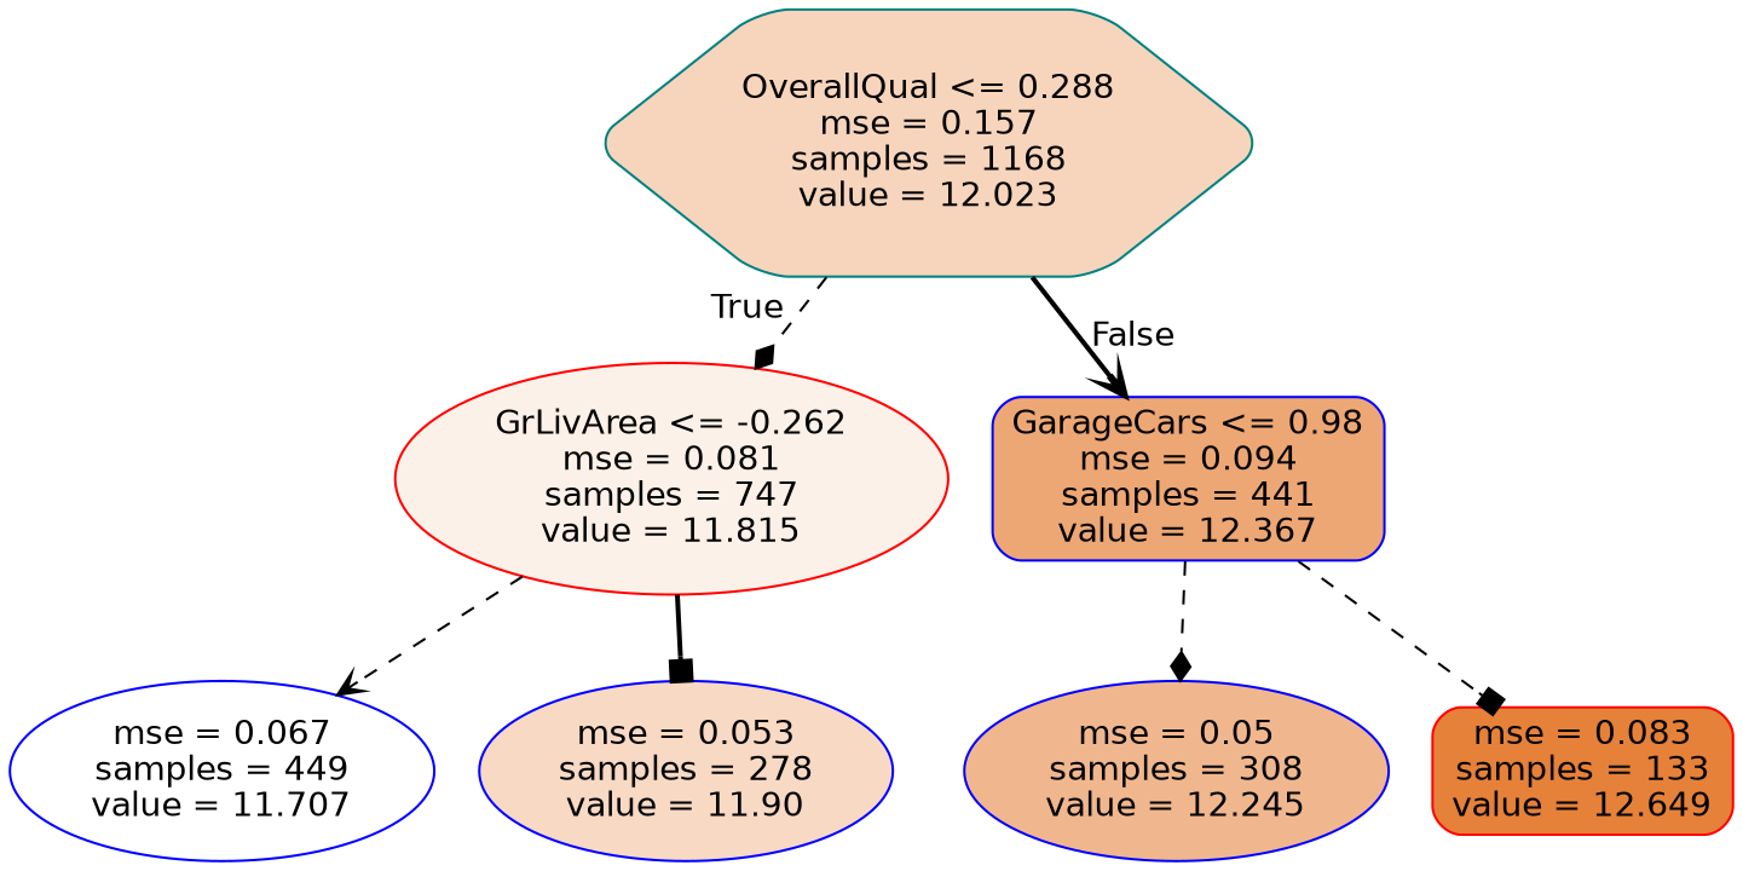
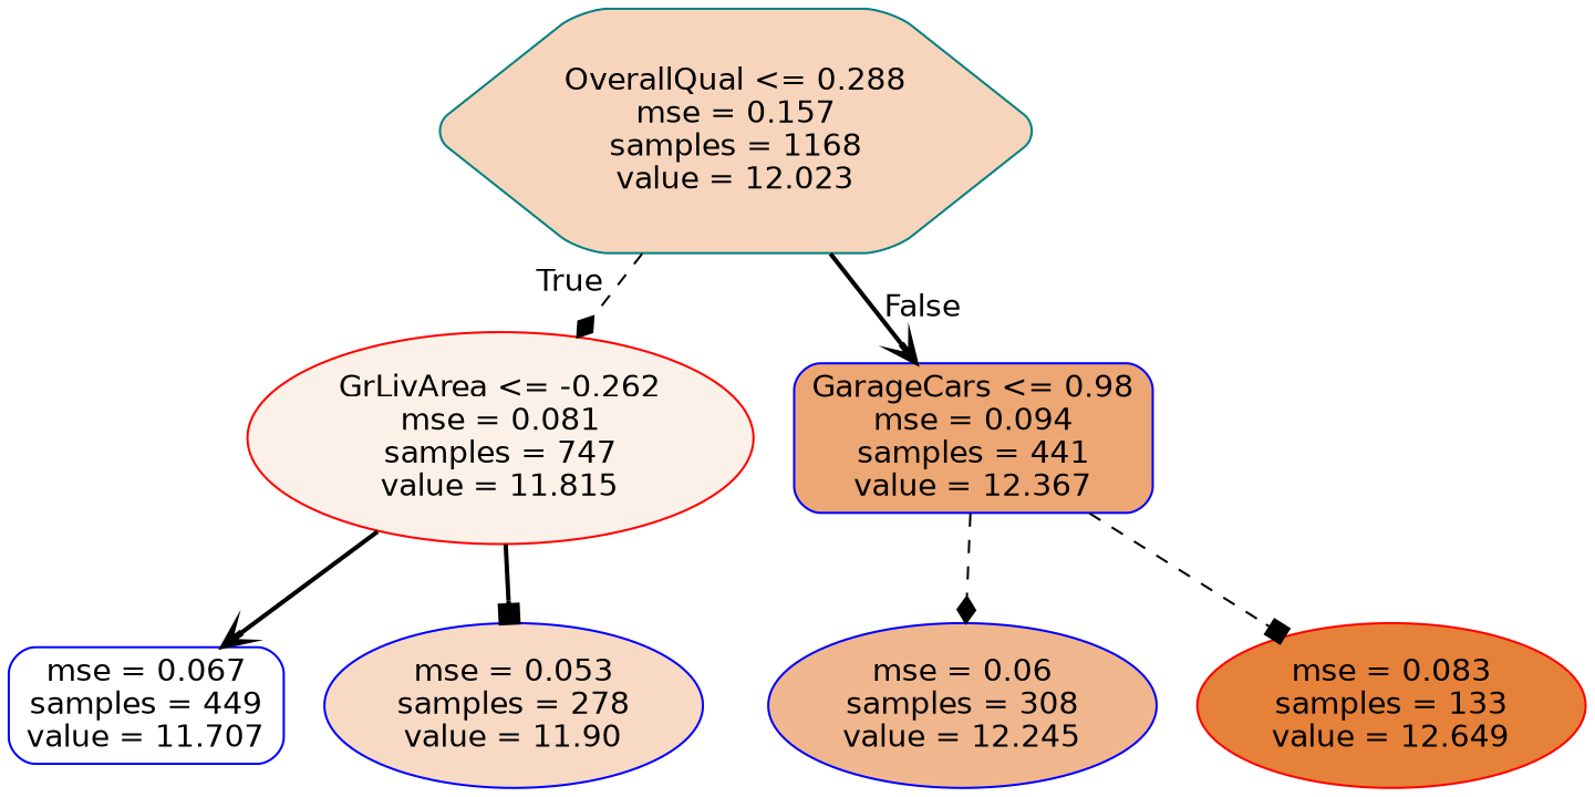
  digraph {
    node [color=blue fontname=helvetica shape=ellipse style="filled, rounded"]
    edge [arrowhead=diamond fontname=helvetica style=dashed]
    n1 [color=teal fillcolor="#f6d5bc" label="OverallQual <= 0.288\nmse = 0.157\nsamples = 1168\nvalue = 12.023" shape=hexagon]
    n2 [color=red fillcolor="#fcf1e8" label="GrLivArea <= -0.262\nmse = 0.081\nsamples = 747\nvalue = 11.815"]
    n3 [fillcolor="#eda774" label="GarageCars <= 0.98\nmse = 0.094\nsamples = 441\nvalue = 12.367" shape=box]
-   n4 [fillcolor="#ffffff" label="mse = 0.067\nsamples = 449\nvalue = 11.707"]
+   n4 [fillcolor="#ffffff" label="mse = 0.067\nsamples = 449\nvalue = 11.707" shape=box]
    n5 [fillcolor="#f7d9c4" label="mse = 0.053\nsamples = 278\nvalue = 11.90"]
-   n6 [fillcolor="#f0b78e" label="mse = 0.05\nsamples = 308\nvalue = 12.245"]
-   n7 [color=red fillcolor="#e58139" label="mse = 0.083\nsamples = 133\nvalue = 12.649" shape=box]
+   n6 [fillcolor="#f0b78e" label="mse = 0.06\nsamples = 308\nvalue = 12.245"]
+   n7 [color=red fillcolor="#e58139" label="mse = 0.083\nsamples = 133\nvalue = 12.649"]
    n1 -> n2 [headlabel=True labelangle=45 labeldistance=2.5]
    n1 -> n3 [arrowhead=vee headlabel=False labelangle=-45 labeldistance=2.5 style=bold]
-   n2 -> n4 [arrowhead=vee]
+   n2 -> n4 [arrowhead=vee style=bold]
    n2 -> n5 [arrowhead=box style=bold]
    n3 -> n6
    n3 -> n7 [arrowhead=box]
  }
